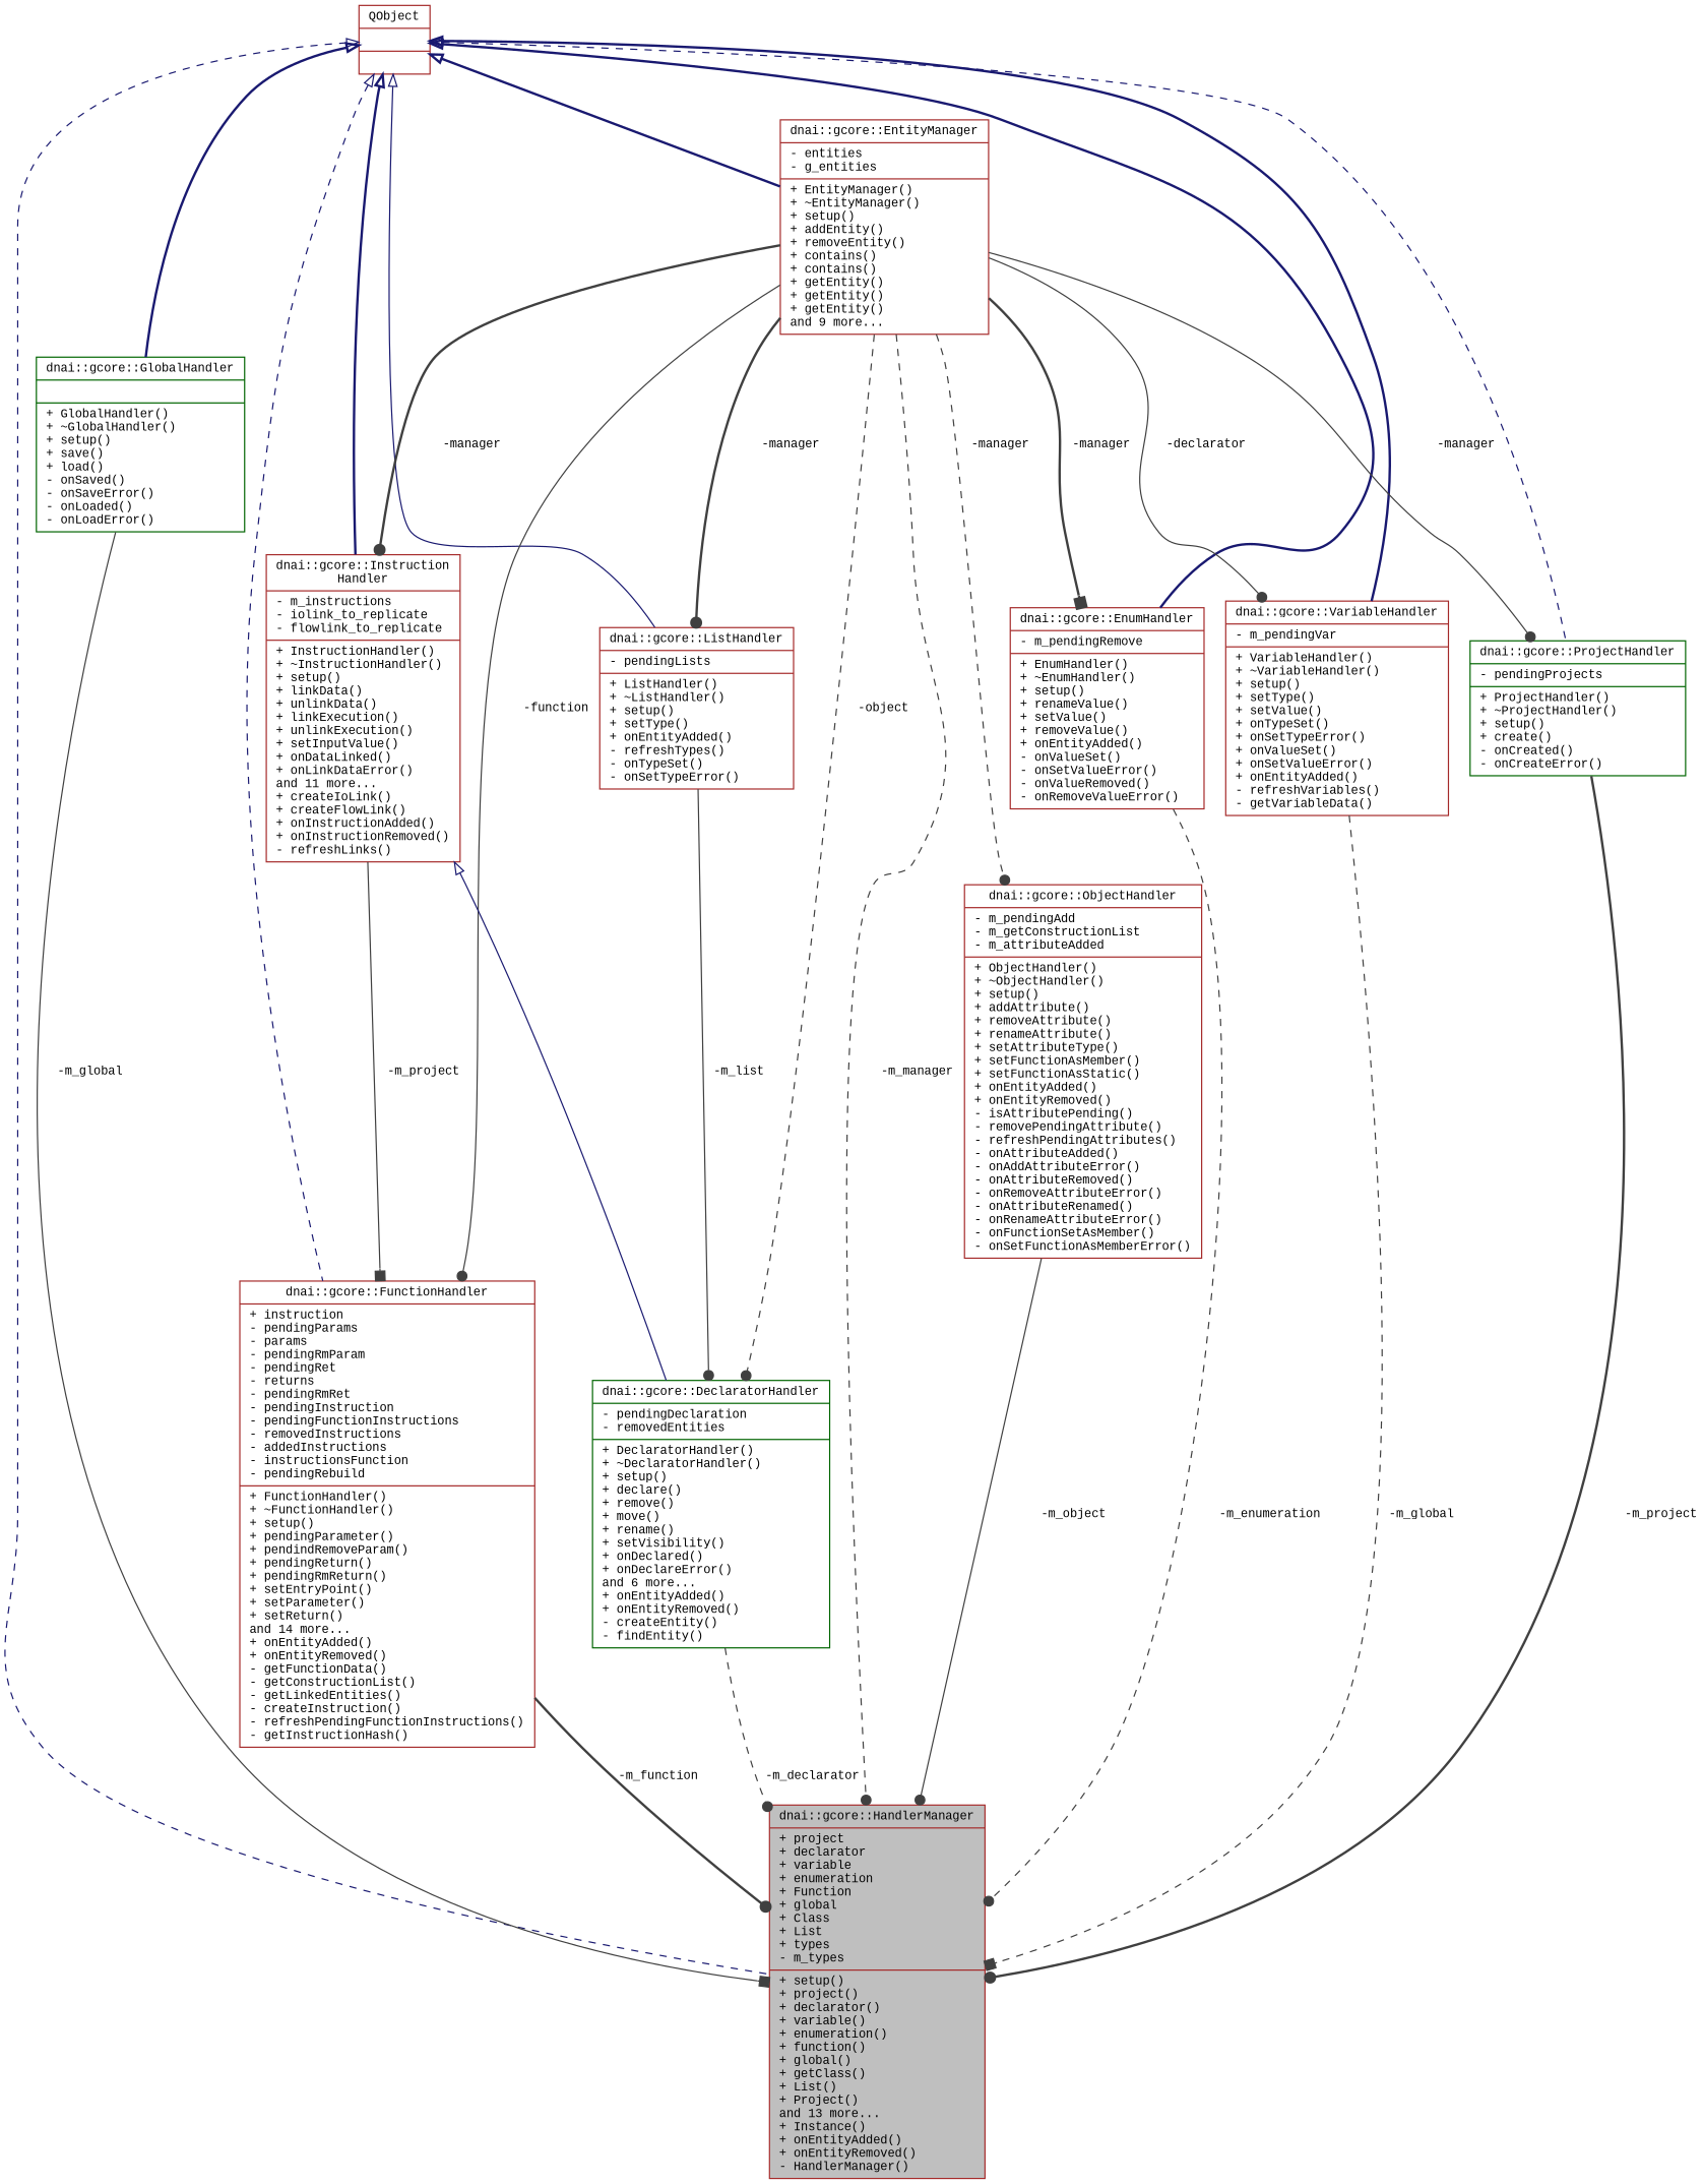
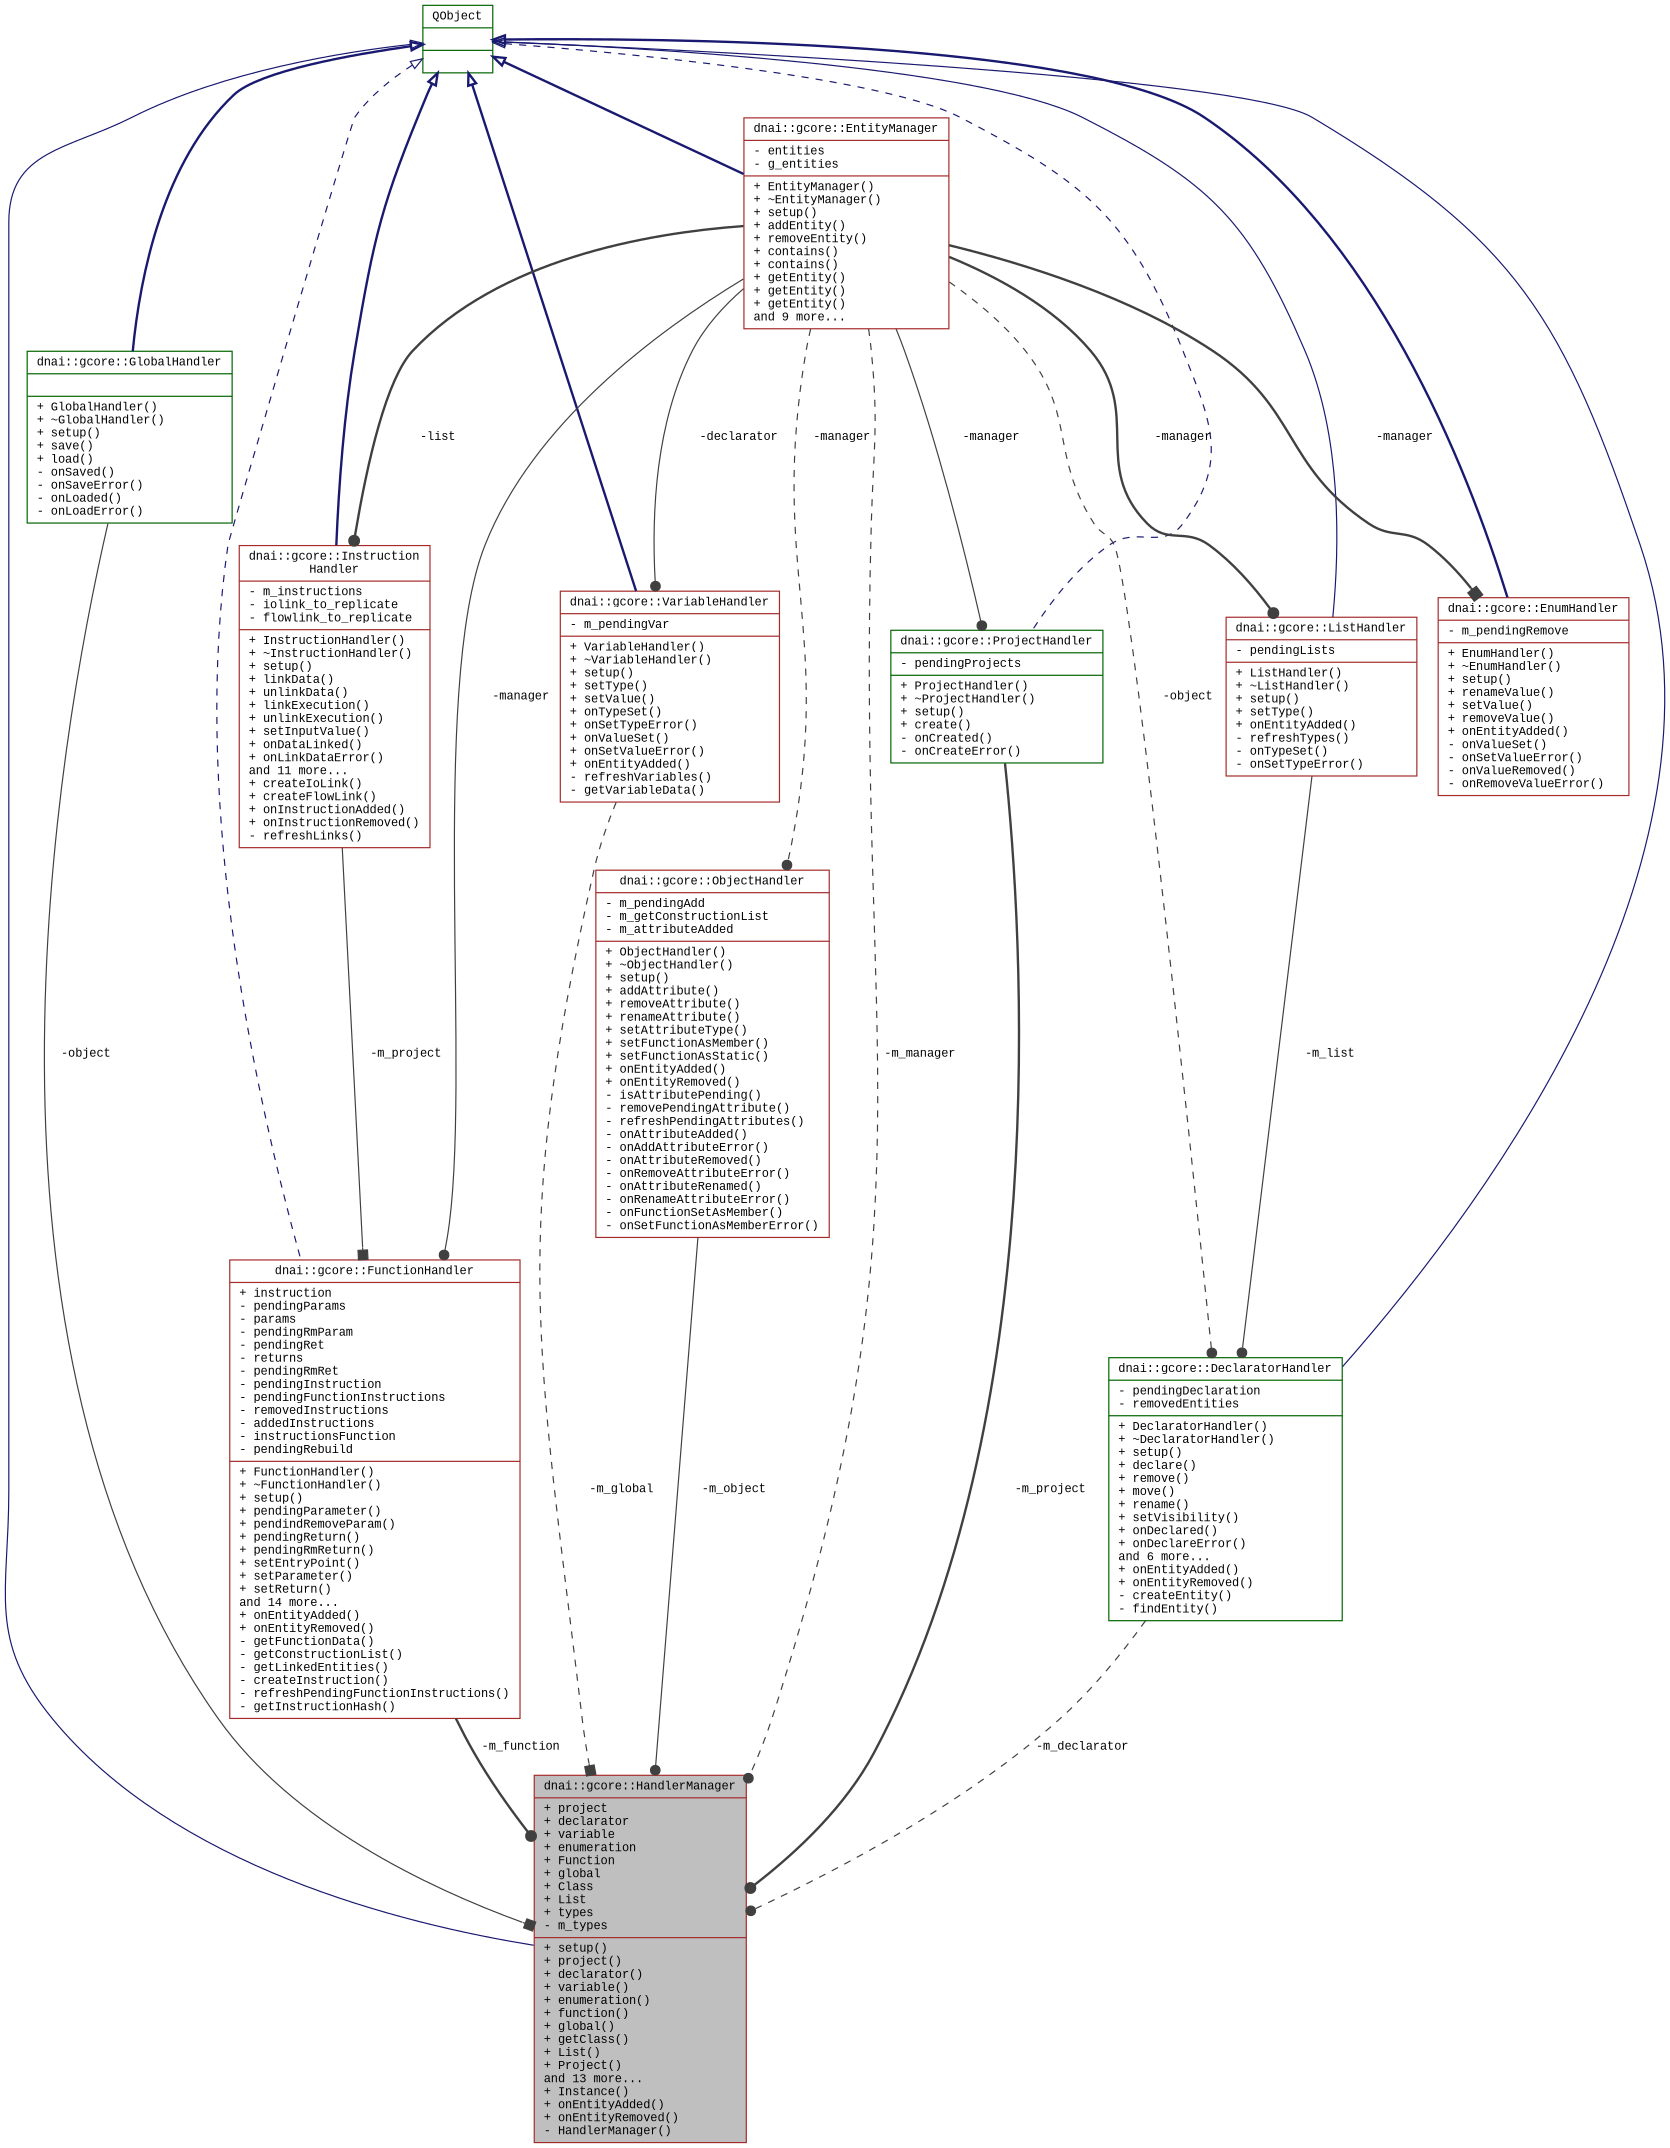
  digraph {
    fontname="Liberation Mono"
    node [color=brown fillcolor=white fontname="Liberation Mono" fontsize=10 shape=record style=filled]
    edge [color=grey25 fontname="Liberation Mono" fontsize=10 labelfontname=Helvetica labelfontsize=10 style=solid arrowhead=dot]
    n1 [fillcolor=grey75 fontcolor=black height=0.2 label="{dnai::gcore::HandlerManager\n|+ project\l+ declarator\l+ variable\l+ enumeration\l+ Function\l+ global\l+ Class\l+ List\l+ types\l- m_types\l|+ setup()\l+ project()\l+ declarator()\l+ variable()\l+ enumeration()\l+ function()\l+ global()\l+ getClass()\l+ List()\l+ Project()\land 13 more...\l+ Instance()\l+ onEntityAdded()\l+ onEntityRemoved()\l- HandlerManager()\l}" width=0.4]
-   n2 [height=0.2 label="{QObject\n||}" width=0.4]
+   n2 [color=darkgreen height=0.2 label="{QObject\n||}" width=0.4]
    n3 [color=darkgreen height=0.2 label="{dnai::gcore::GlobalHandler\n||+ GlobalHandler()\l+ ~GlobalHandler()\l+ setup()\l+ save()\l+ load()\l- onSaved()\l- onSaveError()\l- onLoaded()\l- onLoadError()\l}" width=0.4]
    n4 [height=0.2 label="{dnai::gcore::EnumHandler\n|- m_pendingRemove\l|+ EnumHandler()\l+ ~EnumHandler()\l+ setup()\l+ renameValue()\l+ setValue()\l+ removeValue()\l+ onEntityAdded()\l- onValueSet()\l- onSetValueError()\l- onValueRemoved()\l- onRemoveValueError()\l}" width=0.4]
    n5 [height=0.2 label="{dnai::gcore::EntityManager\n|- entities\l- g_entities\l|+ EntityManager()\l+ ~EntityManager()\l+ setup()\l+ addEntity()\l+ removeEntity()\l+ contains()\l+ contains()\l+ getEntity()\l+ getEntity()\l+ getEntity()\land 9 more...\l}" width=0.4]
    n6 [height=0.2 label="{dnai::gcore::FunctionHandler\n|+ instruction\l- pendingParams\l- params\l- pendingRmParam\l- pendingRet\l- returns\l- pendingRmRet\l- pendingInstruction\l- pendingFunctionInstructions\l- removedInstructions\l- addedInstructions\l- instructionsFunction\l- pendingRebuild\l|+ FunctionHandler()\l+ ~FunctionHandler()\l+ setup()\l+ pendingParameter()\l+ pendindRemoveParam()\l+ pendingReturn()\l+ pendingRmReturn()\l+ setEntryPoint()\l+ setParameter()\l+ setReturn()\land 14 more...\l+ onEntityAdded()\l+ onEntityRemoved()\l- getFunctionData()\l- getConstructionList()\l- getLinkedEntities()\l- createInstruction()\l- refreshPendingFunctionInstructions()\l- getInstructionHash()\l}" width=0.4]
    n7 [height=0.2 label="{dnai::gcore::Instruction\lHandler\n|- m_instructions\l- iolink_to_replicate\l- flowlink_to_replicate\l|+ InstructionHandler()\l+ ~InstructionHandler()\l+ setup()\l+ linkData()\l+ unlinkData()\l+ linkExecution()\l+ unlinkExecution()\l+ setInputValue()\l+ onDataLinked()\l+ onLinkDataError()\land 11 more...\l+ createIoLink()\l+ createFlowLink()\l+ onInstructionAdded()\l+ onInstructionRemoved()\l- refreshLinks()\l}" width=0.4]
    n8 [height=0.2 label="{dnai::gcore::VariableHandler\n|- m_pendingVar\l|+ VariableHandler()\l+ ~VariableHandler()\l+ setup()\l+ setType()\l+ setValue()\l+ onTypeSet()\l+ onSetTypeError()\l+ onValueSet()\l+ onSetValueError()\l+ onEntityAdded()\l- refreshVariables()\l- getVariableData()\l}" width=0.4]
    n9 [color=darkgreen height=0.2 label="{dnai::gcore::ProjectHandler\n|- pendingProjects\l|+ ProjectHandler()\l+ ~ProjectHandler()\l+ setup()\l+ create()\l- onCreated()\l- onCreateError()\l}" width=0.4]
    n10 [height=0.2 label="{dnai::gcore::ListHandler\n|- pendingLists\l|+ ListHandler()\l+ ~ListHandler()\l+ setup()\l+ setType()\l+ onEntityAdded()\l- refreshTypes()\l- onTypeSet()\l- onSetTypeError()\l}" width=0.4]
    n11 [color=darkgreen height=0.2 label="{dnai::gcore::DeclaratorHandler\n|- pendingDeclaration\l- removedEntities\l|+ DeclaratorHandler()\l+ ~DeclaratorHandler()\l+ setup()\l+ declare()\l+ remove()\l+ move()\l+ rename()\l+ setVisibility()\l+ onDeclared()\l+ onDeclareError()\land 6 more...\l+ onEntityAdded()\l+ onEntityRemoved()\l- createEntity()\l- findEntity()\l}" width=0.4]
    n12 [height=0.2 label="{dnai::gcore::ObjectHandler\n|- m_pendingAdd\l- m_getConstructionList\l- m_attributeAdded\l|+ ObjectHandler()\l+ ~ObjectHandler()\l+ setup()\l+ addAttribute()\l+ removeAttribute()\l+ renameAttribute()\l+ setAttributeType()\l+ setFunctionAsMember()\l+ setFunctionAsStatic()\l+ onEntityAdded()\l+ onEntityRemoved()\l- isAttributePending()\l- removePendingAttribute()\l- refreshPendingAttributes()\l- onAttributeAdded()\l- onAddAttributeError()\l- onAttributeRemoved()\l- onRemoveAttributeError()\l- onAttributeRenamed()\l- onRenameAttributeError()\l- onFunctionSetAsMember()\l- onSetFunctionAsMemberError()\l}" width=0.4]
-   n2 -> n1 [arrowtail=onormal color=midnightblue dir=back style=dashed arrowhead=""]
+   n2 -> n1 [arrowtail=onormal color=midnightblue dir=back arrowhead=""]
    n2 -> n3 [arrowtail=onormal color=midnightblue dir=back style=bold arrowhead=""]
    n2 -> n4 [arrowtail=onormal color=midnightblue dir=back style=bold arrowhead=""]
    n2 -> n5 [arrowtail=onormal color=midnightblue dir=back style=bold arrowhead=""]
    n2 -> n6 [arrowtail=onormal color=midnightblue dir=back style=dashed arrowhead=""]
    n2 -> n7 [arrowtail=onormal color=midnightblue dir=back style=bold arrowhead=""]
    n2 -> n8 [arrowtail=onormal color=midnightblue dir=back style=bold arrowhead=""]
    n2 -> n9 [arrowtail=onormal color=midnightblue dir=back style=dashed arrowhead=""]
    n2 -> n10 [arrowtail=onormal color=midnightblue dir=back arrowhead=""]
-   n7 -> n11 [arrowtail=onormal color=midnightblue dir=back arrowhead=""]
-   n3 -> n1 [arrowhead=box label=" -m_global"]
-   n4 -> n1 [label=" -m_enumeration" style=dashed]
+   n2 -> n11 [arrowtail=onormal color=midnightblue dir=back arrowhead=""]
+   n3 -> n1 [arrowhead=box label=" -object"]
    n5 -> n1 [label=" -m_manager" style=dashed]
    n5 -> n4 [arrowhead=box label=" -manager" style=bold]
-   n5 -> n6 [label=" -function"]
-   n5 -> n7 [label=" -manager" style=bold]
+   n5 -> n6 [label=" -manager"]
+   n5 -> n7 [label=" -list" style=bold]
    n5 -> n8 [label=" -declarator"]
    n5 -> n9 [label=" -manager"]
    n5 -> n10 [label=" -manager" style=bold]
    n5 -> n11 [label=" -object" style=dashed]
    n5 -> n12 [label=" -manager" style=dashed]
    n6 -> n1 [label=" -m_function" style=bold]
    n7 -> n6 [arrowhead=box label=" -m_project"]
    n8 -> n1 [arrowhead=box label=" -m_global" style=dashed]
    n9 -> n1 [label=" -m_project" style=bold]
    n10 -> n11 [label=" -m_list"]
    n11 -> n1 [label=" -m_declarator" style=dashed]
    n12 -> n1 [label=" -m_object"]
  }
